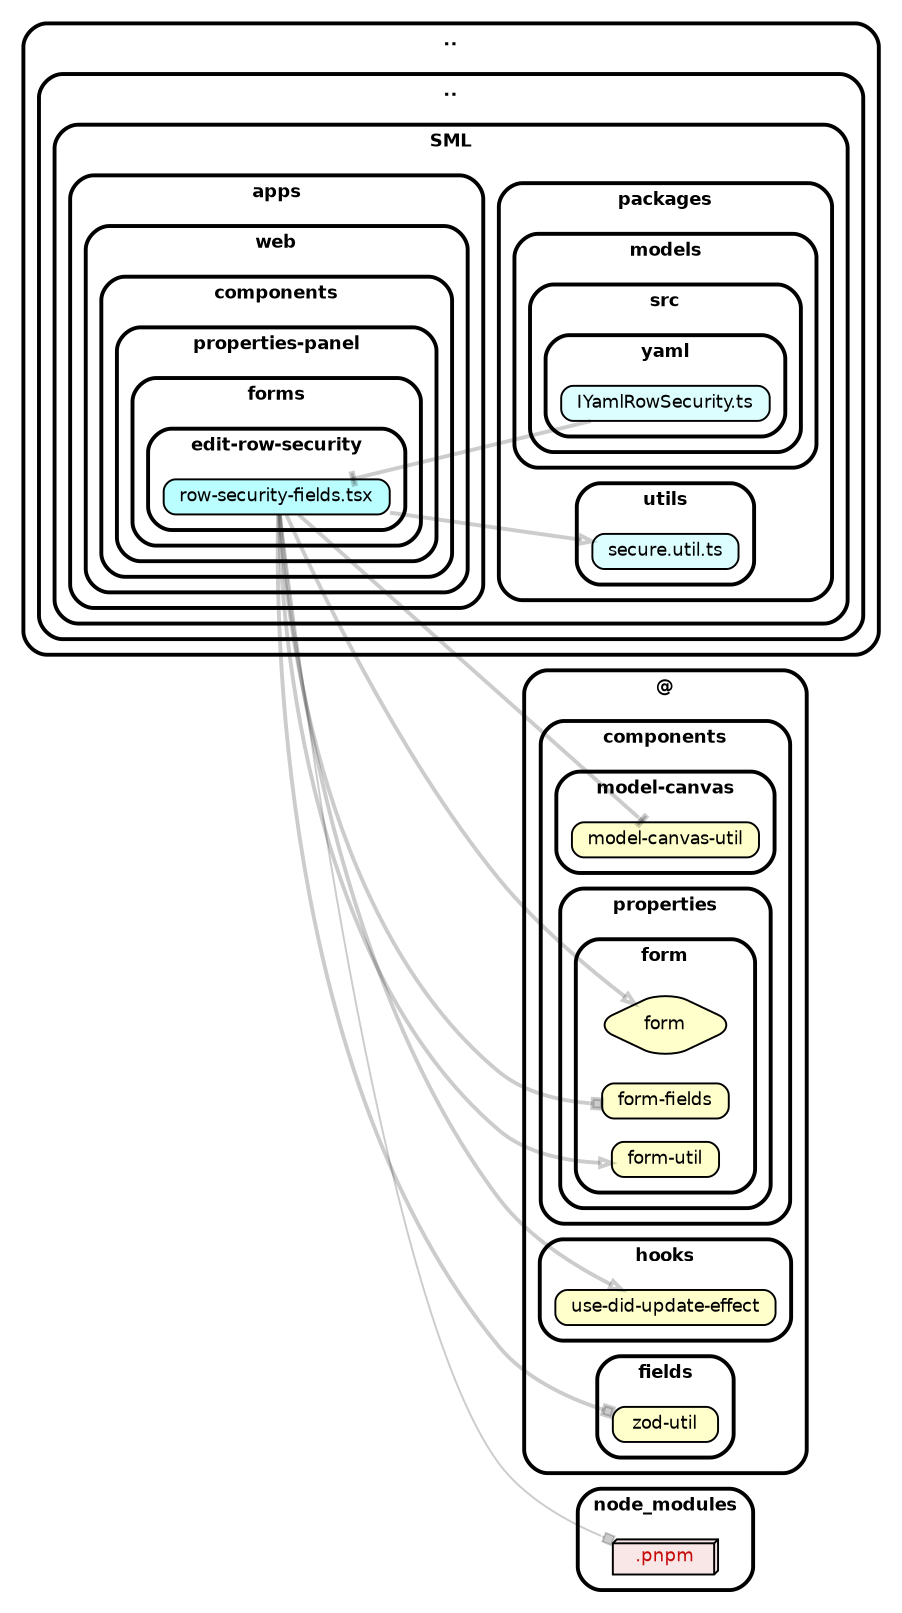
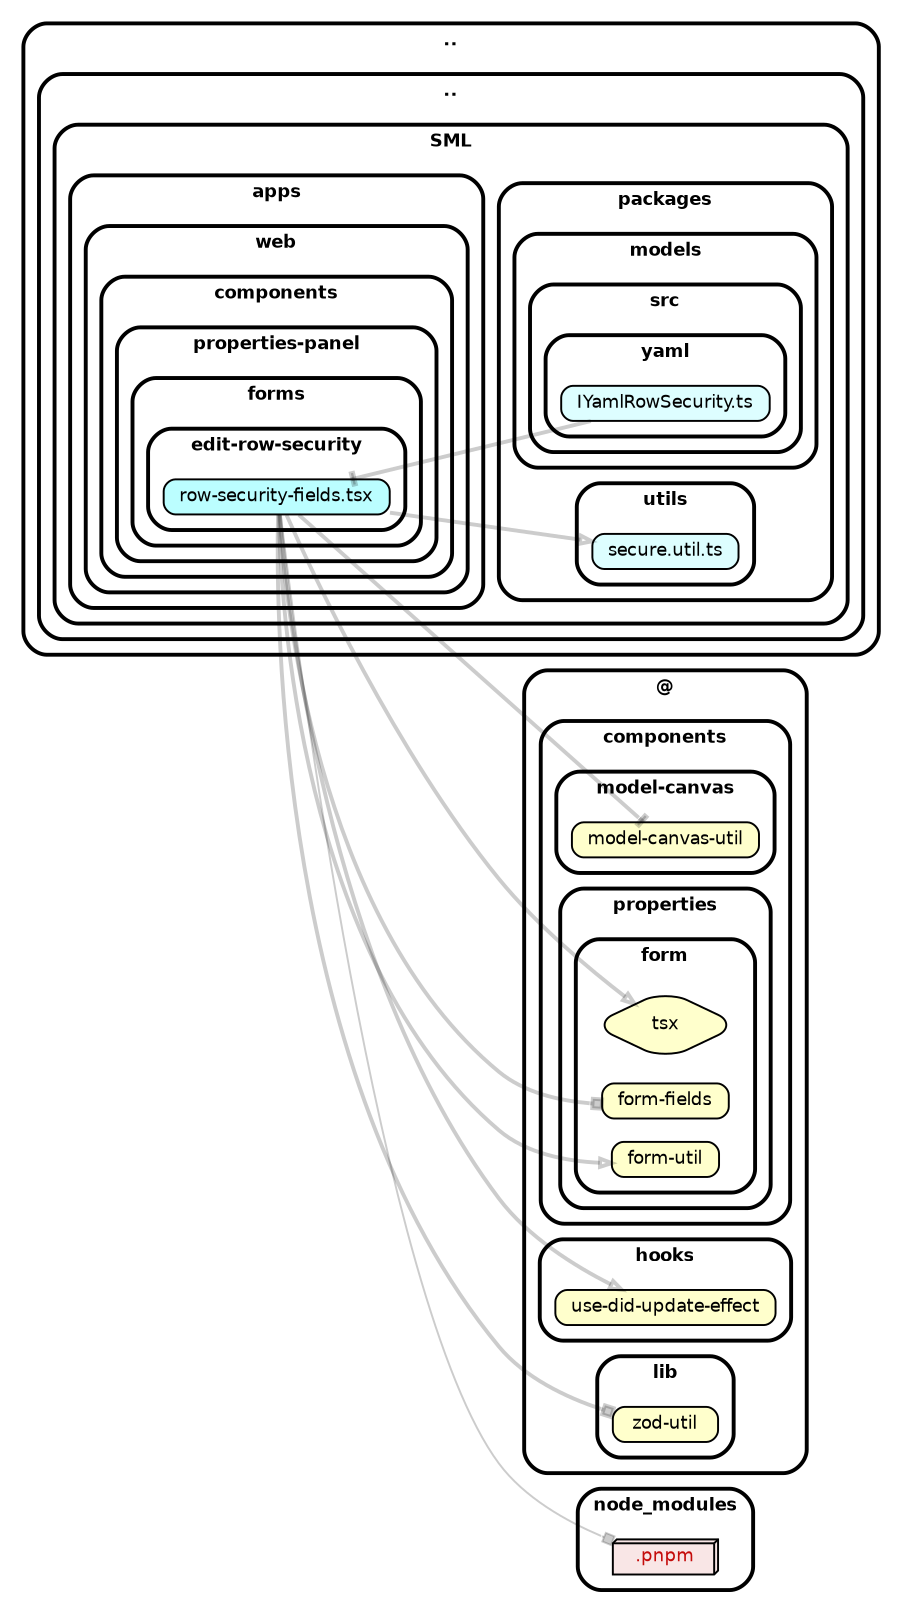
  strict digraph {
    compound=true
    fillcolor="#ffffff"
    fontname="Helvetica-bold"
    fontsize=9
    nodesep=0.16
    rankdir=LR
    ranksep=0.18
    splines=true
    style="rounded,bold,filled"
    node [color=black fillcolor="#ffffcc" fontcolor=black fontname=Helvetica fontsize=9 shape=box style="rounded, filled"]
    edge [arrowhead=onormal arrowsize=0.6 color="#00000033" fontname=Helvetica fontsize=9 penwidth=2.0]
    n1 [fillcolor="#bbfeff" height=0.2 label=<row-security-fields.tsx>]
    n2 [fillcolor="#ddfeff" height=0.2 label=<IYamlRowSecurity.ts>]
    n3 [fillcolor="#ddfeff" height=0.2 label=<secure.util.ts>]
    n4 [height=0.2 label=<model-canvas-util>]
-   n5 [height=0.2 label=form shape=diamond]
+   n5 [height=0.2 label=tsx shape=diamond]
    n6 [height=0.2 label=<form-fields>]
    n7 [height=0.2 label=<form-util>]
    n8 [height=0.2 label=<use-did-update-effect>]
    n9 [height=0.2 label=<zod-util>]
    n10 [fillcolor="#c40b0a1a" fontcolor="#c40b0a" height=0.2 label=<.pnpm> shape=box3d]
    subgraph cluster_1 {
      label=".."
      subgraph cluster_2 {
        label=".."
        subgraph cluster_3 {
          label=SML
          subgraph cluster_4 {
            label=apps
            subgraph cluster_5 {
              label=web
              subgraph cluster_6 {
                label=components
                subgraph cluster_7 {
                  label="properties-panel"
                  subgraph cluster_8 {
                    label=forms
                    subgraph cluster_9 {
                      label="edit-row-security"
                      n1
                    }
                  }
                }
              }
            }
          }
          subgraph cluster_10 {
            label=packages
            subgraph cluster_11 {
              label=models
              subgraph cluster_12 {
                label=src
                subgraph cluster_13 {
                  label=yaml
                  n2
                }
              }
            }
            subgraph cluster_14 {
              label=utils
              n3
            }
          }
        }
      }
    }
    subgraph cluster_15 {
      label="@"
      subgraph cluster_16 {
        label=components
        subgraph cluster_17 {
          label="model-canvas"
          n4
        }
        subgraph cluster_18 {
          label=properties
          subgraph cluster_19 {
            label=form
            n5
            n6
            n7
          }
        }
      }
      subgraph cluster_20 {
        label=hooks
        n8
      }
      subgraph cluster_21 {
-       label=fields
+       label=lib
        n9
      }
    }
    subgraph cluster_22 {
      label=node_modules
      n10
    }
    n1 -> n3
    n1 -> n4 [arrowhead=tee]
    n1 -> n5
    n1 -> n6 [arrowhead=box]
    n1 -> n7
    n1 -> n8
    n1 -> n9 [arrowhead=box]
    n1 -> n10 [arrowhead=box penwidth=1.0]
    n2 -> n1 [arrowhead=tee]
  }
